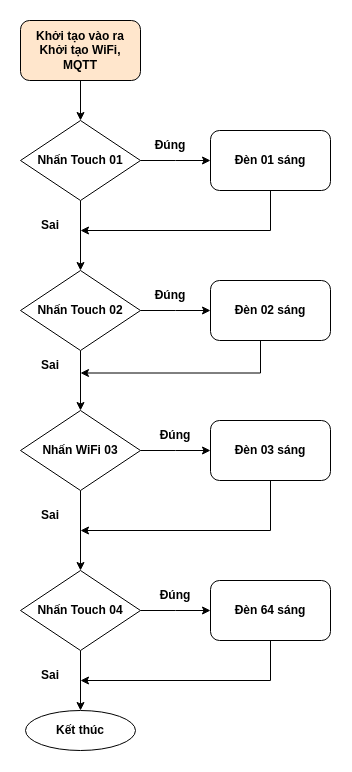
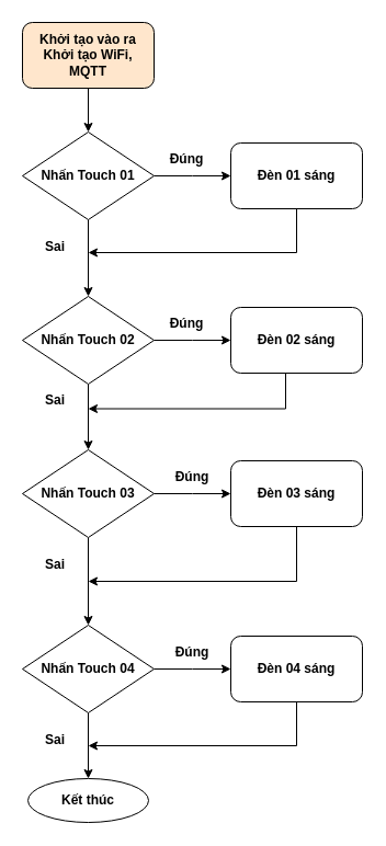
  <mxCell id="0" />
  <mxCell id="1" parent="0" />
  <mxCell id="2" style="edgeStyle=orthogonalEdgeStyle;rounded=0;orthogonalLoop=1;jettySize=auto;html=1;entryX=0.5;entryY=0;entryDx=0;entryDy=0;fontStyle=1" parent="1" source="3" target="6" edge="1"><mxGeometry relative="1" as="geometry" /></mxCell>
  <mxCell id="3" value="Khởi tạo vào ra&lt;br&gt;Khởi tạo WiFi, MQTT" style="rounded=1;whiteSpace=wrap;html=1;fontStyle=1;fillColor=#ffe6cc;" parent="1" vertex="1"><mxGeometry x="20" y="20" width="120" height="60" as="geometry" /></mxCell>
  <mxCell id="4" style="edgeStyle=orthogonalEdgeStyle;rounded=0;orthogonalLoop=1;jettySize=auto;html=1;fontStyle=1" parent="1" source="6" edge="1"><mxGeometry relative="1" as="geometry"><mxPoint x="210" y="160" as="targetPoint" /></mxGeometry></mxCell>
  <mxCell id="5" style="edgeStyle=orthogonalEdgeStyle;rounded=0;orthogonalLoop=1;jettySize=auto;html=1;entryX=0.5;entryY=0;entryDx=0;entryDy=0;fontStyle=1" parent="1" source="6" target="11" edge="1"><mxGeometry relative="1" as="geometry" /></mxCell>
  <mxCell id="6" value="Nhấn Touch 01" style="rhombus;whiteSpace=wrap;html=1;fontStyle=1" parent="1" vertex="1"><mxGeometry x="20" y="120" width="120" height="80" as="geometry" /></mxCell>
  <mxCell id="7" style="edgeStyle=orthogonalEdgeStyle;rounded=0;orthogonalLoop=1;jettySize=auto;html=1;" edge="1" parent="1" source="8"><mxGeometry relative="1" as="geometry"><mxPoint x="80" y="230" as="targetPoint" /><Array as="points"><mxPoint x="270" y="230" /></Array></mxGeometry></mxCell>
  <mxCell id="8" value="Đèn 01 sáng" style="rounded=1;whiteSpace=wrap;html=1;fontStyle=1" parent="1" vertex="1"><mxGeometry x="210" y="130" width="120" height="60" as="geometry" /></mxCell>
  <mxCell id="9" style="edgeStyle=orthogonalEdgeStyle;rounded=0;orthogonalLoop=1;jettySize=auto;html=1;fontStyle=1" parent="1" source="11" edge="1"><mxGeometry relative="1" as="geometry"><mxPoint x="210" y="310" as="targetPoint" /></mxGeometry></mxCell>
  <mxCell id="10" style="edgeStyle=orthogonalEdgeStyle;rounded=0;orthogonalLoop=1;jettySize=auto;html=1;entryX=0.5;entryY=0;entryDx=0;entryDy=0;fontStyle=1" parent="1" source="11" target="16" edge="1"><mxGeometry relative="1" as="geometry" /></mxCell>
  <mxCell id="11" value="Nhấn Touch 02" style="rhombus;whiteSpace=wrap;html=1;fontStyle=1" parent="1" vertex="1"><mxGeometry x="20" y="270" width="120" height="80" as="geometry" /></mxCell>
  <mxCell id="12" style="edgeStyle=orthogonalEdgeStyle;rounded=0;orthogonalLoop=1;jettySize=auto;html=1;entryX=1;entryY=0.75;entryDx=0;entryDy=0;" edge="1" parent="1" source="13" target="30"><mxGeometry relative="1" as="geometry"><mxPoint x="270" y="400" as="targetPoint" /><Array as="points"><mxPoint x="260" y="373" /><mxPoint x="80" y="373" /></Array></mxGeometry></mxCell>
  <mxCell id="13" value="Đèn 02 sáng" style="rounded=1;whiteSpace=wrap;html=1;fontStyle=1" parent="1" vertex="1"><mxGeometry x="210" y="280" width="120" height="60" as="geometry" /></mxCell>
  <mxCell id="14" style="edgeStyle=orthogonalEdgeStyle;rounded=0;orthogonalLoop=1;jettySize=auto;html=1;fontStyle=1" parent="1" source="16" edge="1"><mxGeometry relative="1" as="geometry"><mxPoint x="210" y="450" as="targetPoint" /></mxGeometry></mxCell>
  <mxCell id="15" style="edgeStyle=orthogonalEdgeStyle;rounded=0;orthogonalLoop=1;jettySize=auto;html=1;entryX=0.5;entryY=0;entryDx=0;entryDy=0;fontStyle=1" parent="1" source="16" target="21" edge="1"><mxGeometry relative="1" as="geometry" /></mxCell>
- <mxCell id="16" value="Nhấn WiFi 03" style="rhombus;whiteSpace=wrap;html=1;fontStyle=1" parent="1" vertex="1"><mxGeometry x="20" y="410" width="120" height="80" as="geometry" /></mxCell>
+ <mxCell id="16" value="Nhấn Touch 03" style="rhombus;whiteSpace=wrap;html=1;fontStyle=1" parent="1" vertex="1"><mxGeometry x="20" y="410" width="120" height="80" as="geometry" /></mxCell>
  <mxCell id="17" style="edgeStyle=orthogonalEdgeStyle;rounded=0;orthogonalLoop=1;jettySize=auto;html=1;" edge="1" parent="1" source="18"><mxGeometry relative="1" as="geometry"><mxPoint x="80" y="530" as="targetPoint" /><Array as="points"><mxPoint x="270" y="530" /><mxPoint x="80" y="530" /></Array></mxGeometry></mxCell>
  <mxCell id="18" value="Đèn 03 sáng" style="rounded=1;whiteSpace=wrap;html=1;fontStyle=1" parent="1" vertex="1"><mxGeometry x="210" y="420" width="120" height="60" as="geometry" /></mxCell>
  <mxCell id="19" style="edgeStyle=orthogonalEdgeStyle;rounded=0;orthogonalLoop=1;jettySize=auto;html=1;fontStyle=1" parent="1" source="21" edge="1"><mxGeometry relative="1" as="geometry"><mxPoint x="210" y="610" as="targetPoint" /></mxGeometry></mxCell>
  <mxCell id="20" style="edgeStyle=orthogonalEdgeStyle;rounded=0;orthogonalLoop=1;jettySize=auto;html=1;entryX=0.5;entryY=0;entryDx=0;entryDy=0;" edge="1" parent="1" source="21" target="24"><mxGeometry relative="1" as="geometry" /></mxCell>
  <mxCell id="21" value="Nhấn Touch 04" style="rhombus;whiteSpace=wrap;html=1;fontStyle=1" parent="1" vertex="1"><mxGeometry x="20" y="570" width="120" height="80" as="geometry" /></mxCell>
  <mxCell id="22" style="edgeStyle=orthogonalEdgeStyle;rounded=0;orthogonalLoop=1;jettySize=auto;html=1;" edge="1" parent="1" source="23"><mxGeometry relative="1" as="geometry"><mxPoint x="80" y="680" as="targetPoint" /><Array as="points"><mxPoint x="270" y="680" /><mxPoint x="80" y="680" /></Array></mxGeometry></mxCell>
- <mxCell id="23" value="Đèn 64 sáng" style="rounded=1;whiteSpace=wrap;html=1;fontStyle=1" parent="1" vertex="1"><mxGeometry x="210" y="580" width="120" height="60" as="geometry" /></mxCell>
+ <mxCell id="23" value="Đèn 04 sáng" style="rounded=1;whiteSpace=wrap;html=1;fontStyle=1" parent="1" vertex="1"><mxGeometry x="210" y="580" width="120" height="60" as="geometry" /></mxCell>
  <mxCell id="24" value="Kết thúc" style="ellipse;whiteSpace=wrap;html=1;fontStyle=1" parent="1" vertex="1"><mxGeometry x="25" y="710" width="110" height="40" as="geometry" /></mxCell>
  <mxCell id="25" value="Đúng" style="text;html=1;strokeColor=none;fillColor=none;align=center;verticalAlign=middle;whiteSpace=wrap;rounded=0;fontStyle=1" parent="1" vertex="1"><mxGeometry x="140" y="130" width="60" height="30" as="geometry" /></mxCell>
  <mxCell id="26" value="Đúng" style="text;html=1;strokeColor=none;fillColor=none;align=center;verticalAlign=middle;whiteSpace=wrap;rounded=0;fontStyle=1" parent="1" vertex="1"><mxGeometry x="140" y="280" width="60" height="30" as="geometry" /></mxCell>
  <mxCell id="27" value="Đúng" style="text;html=1;strokeColor=none;fillColor=none;align=center;verticalAlign=middle;whiteSpace=wrap;rounded=0;fontStyle=1" parent="1" vertex="1"><mxGeometry x="145" y="420" width="60" height="30" as="geometry" /></mxCell>
  <mxCell id="28" value="Đúng" style="text;html=1;strokeColor=none;fillColor=none;align=center;verticalAlign=middle;whiteSpace=wrap;rounded=0;fontStyle=1" parent="1" vertex="1"><mxGeometry x="145" y="580" width="60" height="30" as="geometry" /></mxCell>
  <mxCell id="29" value="Sai" style="text;html=1;strokeColor=none;fillColor=none;align=center;verticalAlign=middle;whiteSpace=wrap;rounded=0;fontStyle=1" parent="1" vertex="1"><mxGeometry x="20" y="210" width="60" height="30" as="geometry" /></mxCell>
  <mxCell id="30" value="Sai" style="text;html=1;strokeColor=none;fillColor=none;align=center;verticalAlign=middle;whiteSpace=wrap;rounded=0;fontStyle=1" parent="1" vertex="1"><mxGeometry x="20" y="350" width="60" height="30" as="geometry" /></mxCell>
  <mxCell id="31" value="Sai" style="text;html=1;strokeColor=none;fillColor=none;align=center;verticalAlign=middle;whiteSpace=wrap;rounded=0;fontStyle=1" parent="1" vertex="1"><mxGeometry x="20" y="500" width="60" height="30" as="geometry" /></mxCell>
  <mxCell id="32" value="Sai" style="text;html=1;strokeColor=none;fillColor=none;align=center;verticalAlign=middle;whiteSpace=wrap;rounded=0;fontStyle=1" vertex="1" parent="1"><mxGeometry x="20" y="660" width="60" height="30" as="geometry" /></mxCell>
